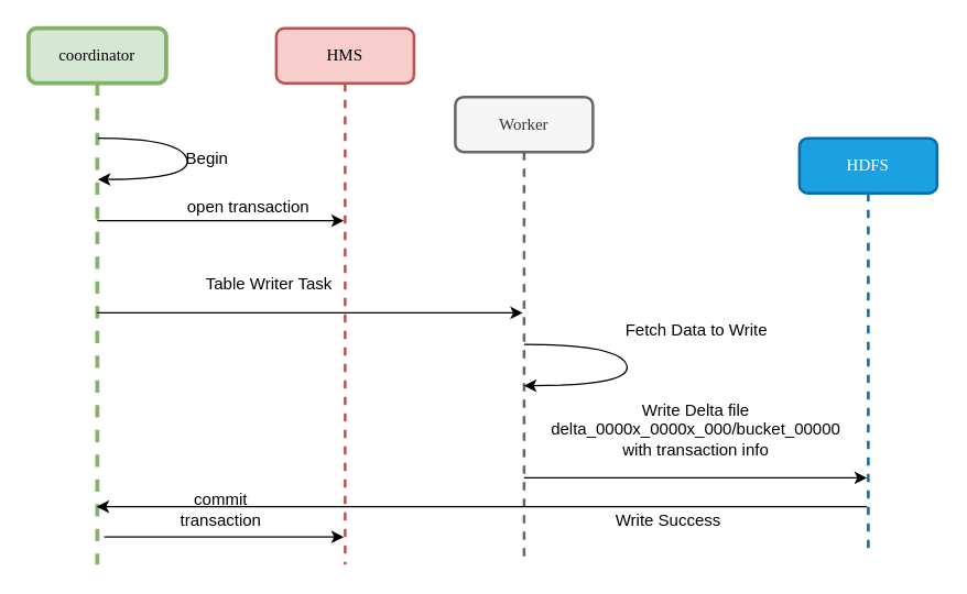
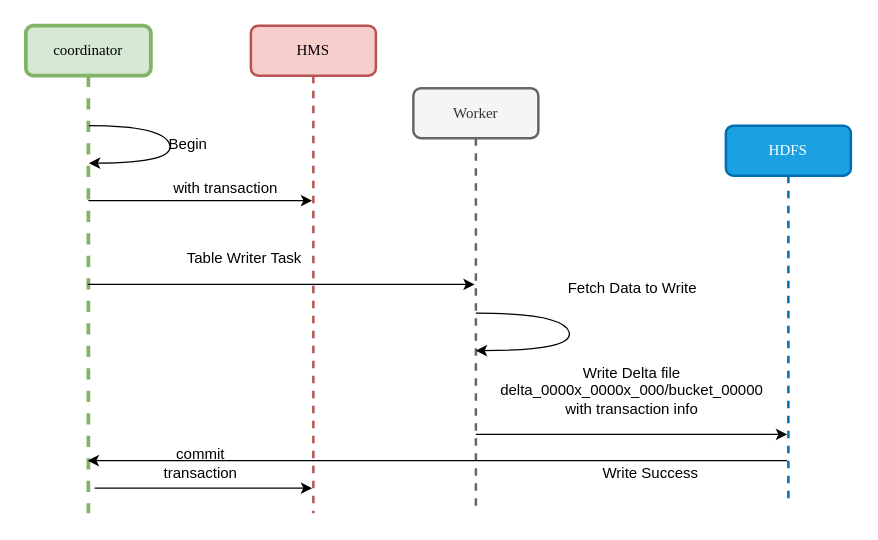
  <mxCell id="0" />
  <mxCell id="1" parent="0" />
  <mxCell id="2" value="HMS" style="shape=umlLifeline;perimeter=lifelinePerimeter;whiteSpace=wrap;html=1;container=1;collapsible=0;recursiveResize=0;outlineConnect=0;rounded=1;shadow=0;comic=0;labelBackgroundColor=none;strokeWidth=2;fontFamily=Verdana;fontSize=12;align=center;fillColor=#f8cecc;strokeColor=#b85450;" parent="1" vertex="1"><mxGeometry x="200" y="20" width="100" height="390" as="geometry" /></mxCell>
  <mxCell id="3" value="Worker" style="shape=umlLifeline;perimeter=lifelinePerimeter;whiteSpace=wrap;html=1;container=1;collapsible=0;recursiveResize=0;outlineConnect=0;rounded=1;shadow=0;comic=0;labelBackgroundColor=none;strokeWidth=2;fontFamily=Verdana;fontSize=12;align=center;fillColor=#f5f5f5;strokeColor=#666666;fontColor=#333333;" parent="1" vertex="1"><mxGeometry x="330" y="70" width="100" height="340" as="geometry" /></mxCell>
  <mxCell id="4" value="HDFS" style="shape=umlLifeline;perimeter=lifelinePerimeter;whiteSpace=wrap;html=1;container=1;collapsible=0;recursiveResize=0;outlineConnect=0;rounded=1;shadow=0;comic=0;labelBackgroundColor=none;strokeWidth=2;fontFamily=Verdana;fontSize=12;align=center;fillColor=#1ba1e2;strokeColor=#006EAF;fontColor=#ffffff;" parent="1" vertex="1"><mxGeometry x="580" y="100" width="100" height="300" as="geometry" /></mxCell>
  <mxCell id="5" value="coordinator" style="shape=umlLifeline;perimeter=lifelinePerimeter;whiteSpace=wrap;html=1;container=1;collapsible=0;recursiveResize=0;outlineConnect=0;rounded=1;shadow=0;comic=0;labelBackgroundColor=none;strokeWidth=3;fontFamily=Verdana;fontSize=12;align=center;fillColor=#d5e8d4;strokeColor=#82b366;glass=0;" parent="1" vertex="1"><mxGeometry x="20" y="20" width="100" height="390" as="geometry" /></mxCell>
  <mxCell id="6" value="" style="endArrow=classic;html=1;" edge="1" parent="1" target="2"><mxGeometry width="50" height="50" relative="1" as="geometry"><mxPoint x="70" y="160" as="sourcePoint" /><mxPoint x="280" y="160" as="targetPoint" /></mxGeometry></mxCell>
  <mxCell id="7" value="Begin" style="text;html=1;strokeColor=none;fillColor=none;align=center;verticalAlign=middle;whiteSpace=wrap;rounded=0;" vertex="1" parent="1"><mxGeometry x="130" y="105" width="40" height="20" as="geometry" /></mxCell>
  <mxCell id="8" value="" style="curved=1;endArrow=classic;html=1;" edge="1" parent="1" source="5" target="5"><mxGeometry width="50" height="50" relative="1" as="geometry"><mxPoint x="350" y="210" as="sourcePoint" /><mxPoint x="400" y="160" as="targetPoint" /><Array as="points"><mxPoint x="130" y="100" /><mxPoint x="140" y="130" /></Array></mxGeometry></mxCell>
- <mxCell id="9" value="open transaction" style="text;html=1;strokeColor=none;fillColor=none;align=center;verticalAlign=middle;whiteSpace=wrap;rounded=0;" vertex="1" parent="1"><mxGeometry x="120" y="140" width="120" height="20" as="geometry" /></mxCell>
+ <mxCell id="9" value="with transaction" style="text;html=1;strokeColor=none;fillColor=none;align=center;verticalAlign=middle;whiteSpace=wrap;rounded=0;" vertex="1" parent="1"><mxGeometry x="120" y="140" width="120" height="20" as="geometry" /></mxCell>
  <mxCell id="10" value="Table Writer Task" style="text;html=1;strokeColor=none;fillColor=none;align=center;verticalAlign=middle;whiteSpace=wrap;rounded=0;" vertex="1" parent="1"><mxGeometry x="140" y="196" width="110" height="20" as="geometry" /></mxCell>
  <mxCell id="11" value="" style="endArrow=classic;html=1;" edge="1" parent="1" target="3"><mxGeometry width="50" height="50" relative="1" as="geometry"><mxPoint x="69.5" y="227" as="sourcePoint" /><mxPoint x="390" y="227" as="targetPoint" /></mxGeometry></mxCell>
  <mxCell id="12" value="" style="endArrow=classic;html=1;" edge="1" parent="1" source="3"><mxGeometry width="50" height="50" relative="1" as="geometry"><mxPoint x="389.5" y="347" as="sourcePoint" /><mxPoint x="629" y="347" as="targetPoint" /></mxGeometry></mxCell>
  <mxCell id="13" value="Write Delta file&lt;br&gt;delta_0000x_0000x_000/bucket_00000&lt;br&gt;with transaction info" style="text;html=1;strokeColor=none;fillColor=none;align=center;verticalAlign=middle;whiteSpace=wrap;rounded=0;" vertex="1" parent="1"><mxGeometry x="390" y="280" width="230" height="63" as="geometry" /></mxCell>
  <mxCell id="14" value="" style="endArrow=classic;html=1;" edge="1" parent="1"><mxGeometry width="50" height="50" relative="1" as="geometry"><mxPoint x="629" y="368" as="sourcePoint" /><mxPoint x="69.5" y="368" as="targetPoint" /><Array as="points"><mxPoint x="490" y="368" /></Array></mxGeometry></mxCell>
  <mxCell id="15" value="" style="endArrow=classic;html=1;" edge="1" parent="1" target="2"><mxGeometry width="50" height="50" relative="1" as="geometry"><mxPoint x="75" y="390" as="sourcePoint" /><mxPoint x="285" y="390" as="targetPoint" /></mxGeometry></mxCell>
  <mxCell id="16" value="commit transaction" style="text;html=1;strokeColor=none;fillColor=none;align=center;verticalAlign=middle;whiteSpace=wrap;rounded=0;" vertex="1" parent="1"><mxGeometry x="140" y="360" width="40" height="20" as="geometry" /></mxCell>
- <mxCell id="17" value="Write Success" style="text;html=1;strokeColor=none;fillColor=none;align=center;verticalAlign=middle;whiteSpace=wrap;rounded=0;" vertex="1" parent="1"><mxGeometry x="445" y="368" width="80" height="20" as="geometry" /></mxCell>
+ <mxCell id="17" value="Write Success" style="text;html=1;strokeColor=none;fillColor=none;align=center;verticalAlign=middle;whiteSpace=wrap;rounded=0;" vertex="1" parent="1"><mxGeometry x="480" y="368" width="80" height="20" as="geometry" /></mxCell>
  <mxCell id="18" value="" style="curved=1;endArrow=classic;html=1;" edge="1" parent="1" source="3" target="3"><mxGeometry width="50" height="50" relative="1" as="geometry"><mxPoint x="390" y="250" as="sourcePoint" /><mxPoint x="390" y="280" as="targetPoint" /><Array as="points"><mxPoint x="449.5" y="250" /><mxPoint x="459.5" y="280" /></Array></mxGeometry></mxCell>
- <mxCell id="19" value="Fetch Data to Write" style="text;html=1;strokeColor=none;fillColor=none;align=center;verticalAlign=middle;whiteSpace=wrap;rounded=0;" vertex="1" parent="1"><mxGeometry x="449.5" y="230" width="110.5" height="20" as="geometry" /></mxCell>
+ <mxCell id="19" value="Fetch Data to Write" style="text;html=1;strokeColor=none;fillColor=none;align=center;verticalAlign=middle;whiteSpace=wrap;rounded=0;" vertex="1" parent="1"><mxGeometry x="449.5" y="220" width="110.5" height="20" as="geometry" /></mxCell>
